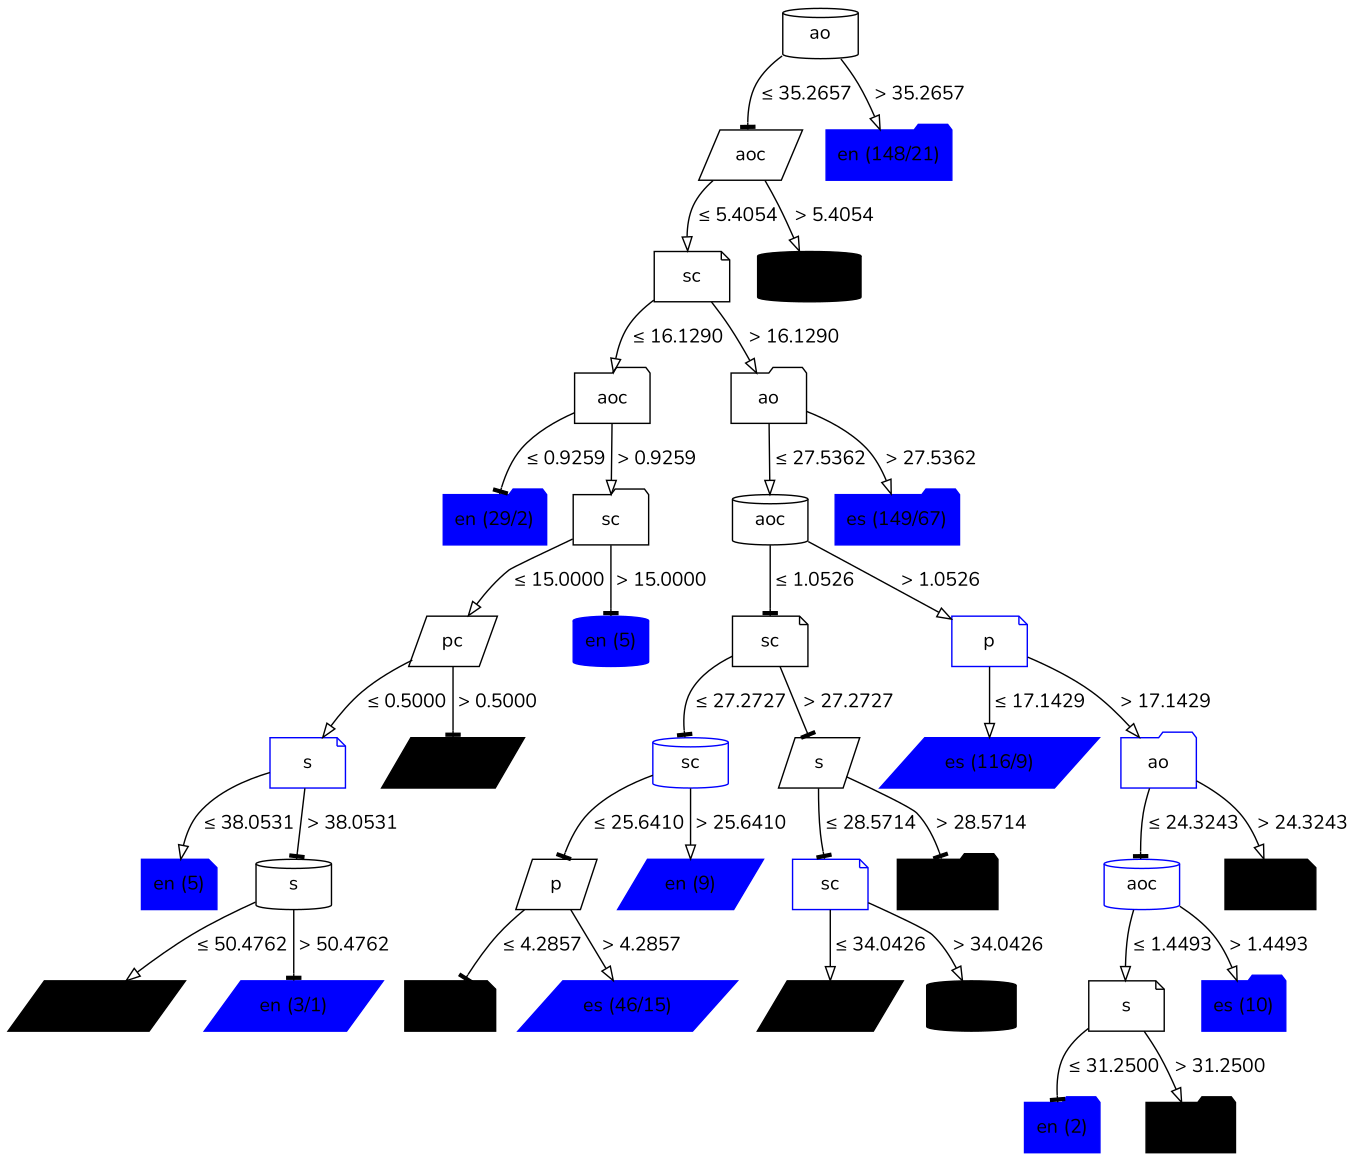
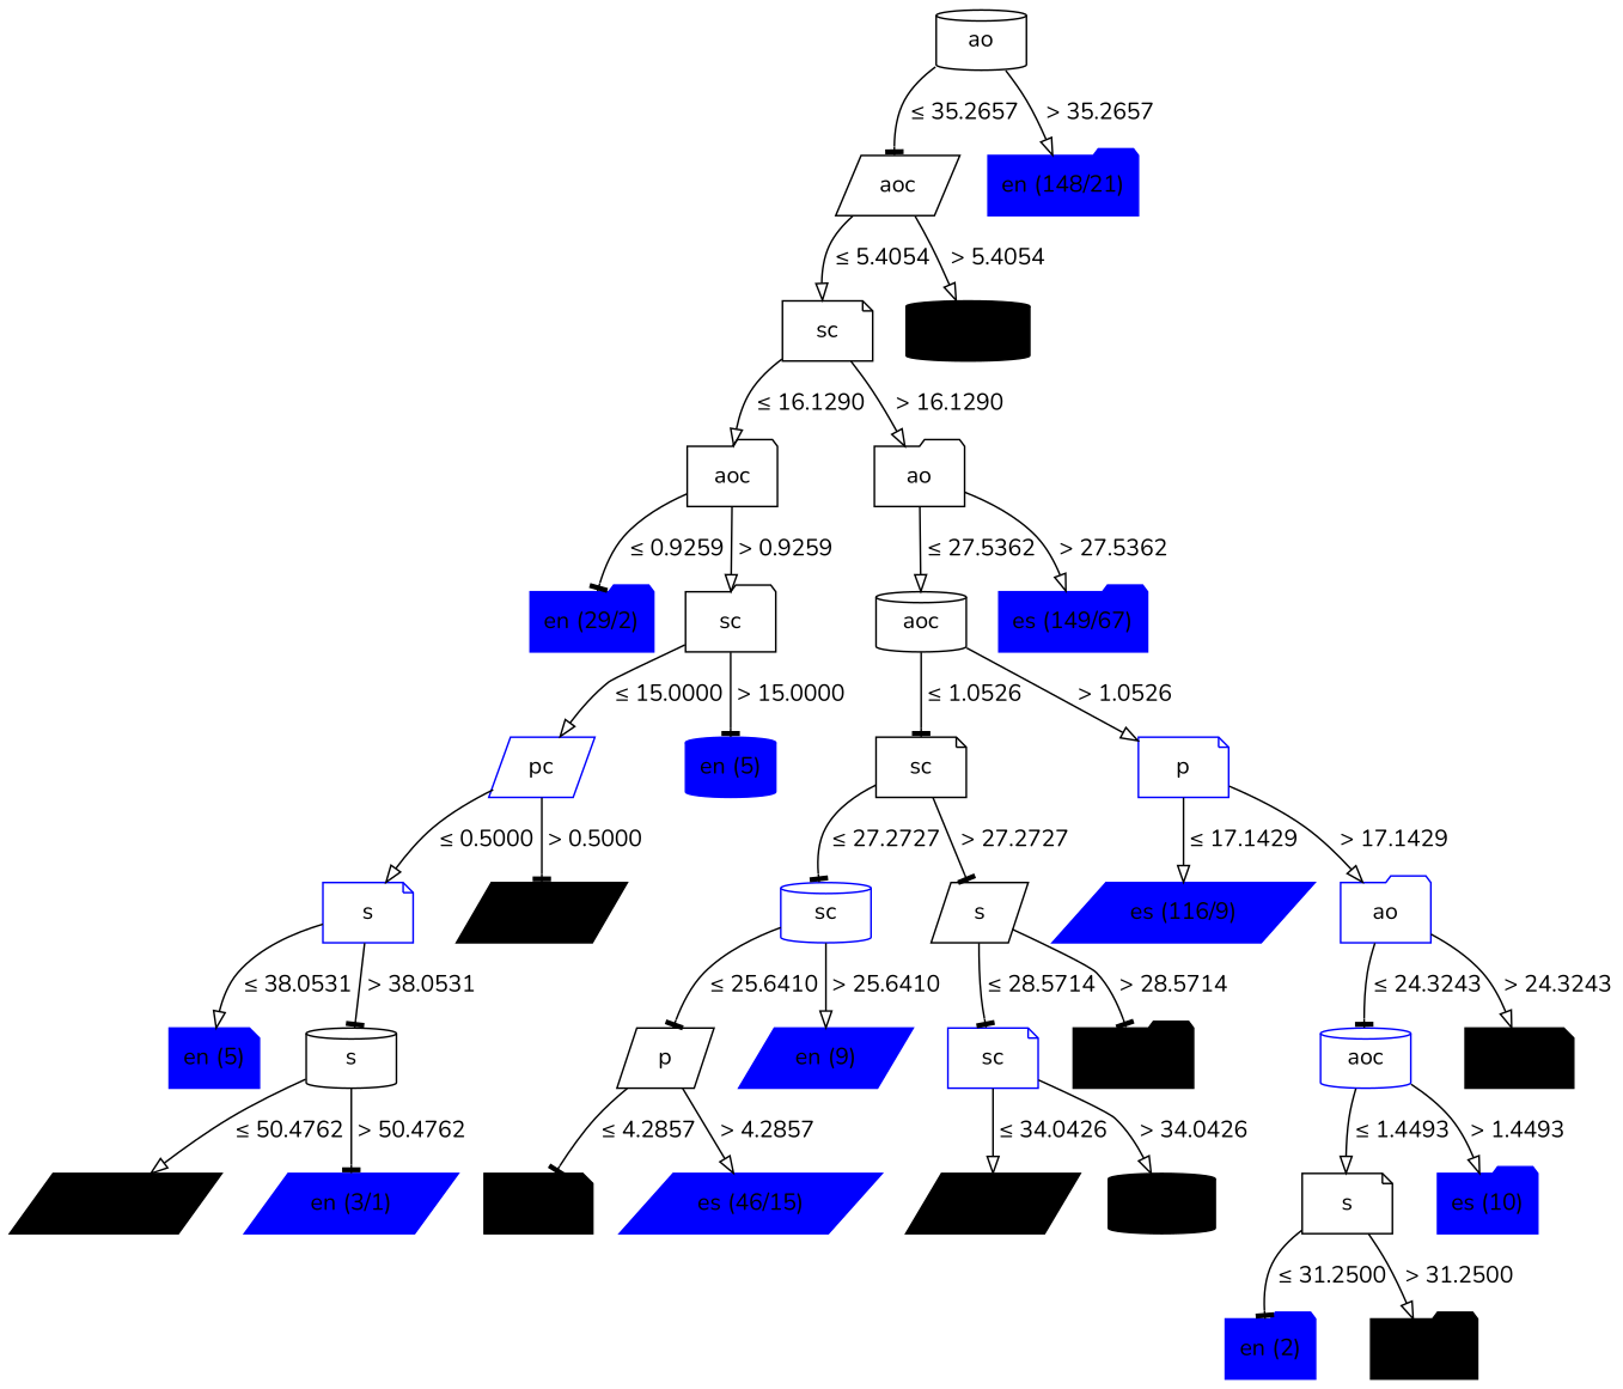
  digraph {
    fontname=Nunito
    node [color=black shape=parallelogram fontname=Nunito style=filled]
    edge [arrowhead=onormal fontname=Nunito]
    n1 [label=ao shape=cylinder style=""]
    n2 [label=aoc style=""]
    n3 [label="en (148/21)" shape=folder color=blue]
    n4 [label=sc shape=note style=""]
    n5 [label="en (36/5)" shape=cylinder]
    n6 [label=aoc shape=folder style=""]
    n7 [label=ao shape=folder style=""]
    n8 [label="en (29/2)" shape=folder color=blue]
    n9 [label=sc shape=folder style=""]
-   n10 [label=pc style=""]
+   n10 [label=pc color=blue style=""]
    n11 [label="en (5)" shape=cylinder color=blue]
    n12 [label=s color=blue shape=note style=""]
    n13 [label="es (6)"]
    n14 [label="en (5)" shape=note color=blue]
    n15 [label=s shape=cylinder style=""]
    n16 [label="es (7/1)"]
    n17 [label="en (3/1)" color=blue]
    n18 [label=aoc shape=cylinder style=""]
    n19 [label="es (149/67)" shape=folder color=blue]
    n20 [label=sc shape=note style=""]
    n21 [label=p color=blue shape=note style=""]
    n22 [label=sc color=blue shape=cylinder style=""]
    n23 [label=s style=""]
    n24 [label=p style=""]
    n25 [label="en (9)" color=blue]
    n26 [label="en (5/1)" shape=note]
    n27 [label="es (46/15)" color=blue]
    n28 [label=sc color=blue shape=note style=""]
    n29 [label="es (46/5)" shape=folder]
    n30 [label="en (5)"]
    n31 [label="es (5/1)" shape=cylinder]
    n32 [label="es (116/9)" color=blue]
    n33 [label=ao color=blue shape=folder style=""]
    n34 [label=aoc color=blue shape=cylinder style=""]
    n35 [label="en (6/1)" shape=note]
    n36 [label=s shape=note style=""]
    n37 [label="es (10)" shape=folder color=blue]
    n38 [label="en (2)" shape=folder color=blue]
    n39 [label="es (4/1)" shape=folder]
    n1 -> n2 [label=" ≤ 35.2657" arrowhead=tee]
    n1 -> n3 [label=" > 35.2657"]
    n2 -> n4 [label=" ≤ 5.4054"]
    n2 -> n5 [label=" > 5.4054"]
    n4 -> n6 [label=" ≤ 16.1290"]
    n4 -> n7 [label=" > 16.1290"]
    n6 -> n8 [label=" ≤ 0.9259" arrowhead=tee]
    n6 -> n9 [label=" > 0.9259"]
    n7 -> n18 [label=" ≤ 27.5362"]
    n7 -> n19 [label=" > 27.5362"]
    n9 -> n10 [label=" ≤ 15.0000"]
    n9 -> n11 [label=" > 15.0000" arrowhead=tee]
    n10 -> n12 [label=" ≤ 0.5000"]
    n10 -> n13 [label=" > 0.5000" arrowhead=tee]
    n12 -> n14 [label=" ≤ 38.0531"]
    n12 -> n15 [label=" > 38.0531" arrowhead=tee]
    n15 -> n16 [label=" ≤ 50.4762"]
    n15 -> n17 [label=" > 50.4762" arrowhead=tee]
    n18 -> n20 [label=" ≤ 1.0526" arrowhead=tee]
    n18 -> n21 [label=" > 1.0526"]
    n20 -> n22 [label=" ≤ 27.2727" arrowhead=tee]
    n20 -> n23 [label=" > 27.2727" arrowhead=tee]
    n21 -> n32 [label=" ≤ 17.1429"]
    n21 -> n33 [label=" > 17.1429"]
    n22 -> n24 [label=" ≤ 25.6410" arrowhead=tee]
    n22 -> n25 [label=" > 25.6410"]
    n23 -> n28 [label=" ≤ 28.5714" arrowhead=tee]
    n23 -> n29 [label=" > 28.5714" arrowhead=tee]
    n24 -> n26 [label=" ≤ 4.2857" arrowhead=tee]
    n24 -> n27 [label=" > 4.2857"]
    n28 -> n30 [label=" ≤ 34.0426"]
    n28 -> n31 [label=" > 34.0426"]
    n33 -> n34 [label=" ≤ 24.3243" arrowhead=tee]
    n33 -> n35 [label=" > 24.3243"]
    n34 -> n36 [label=" ≤ 1.4493"]
    n34 -> n37 [label=" > 1.4493"]
    n36 -> n38 [label=" ≤ 31.2500" arrowhead=tee]
    n36 -> n39 [label=" > 31.2500"]
  }
